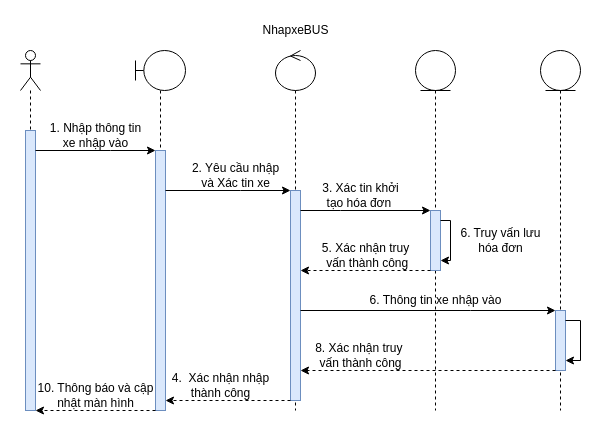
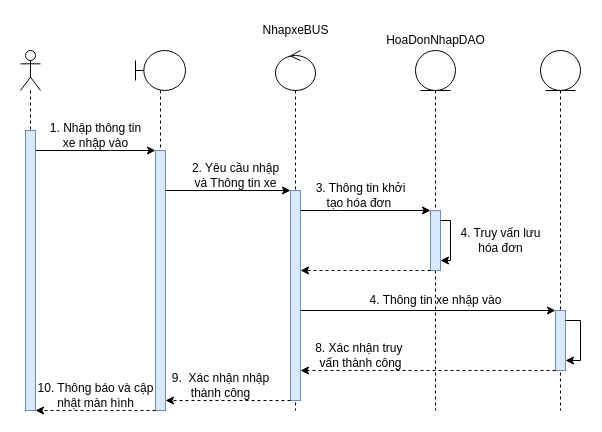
  <mxCell id="0" />
  <mxCell id="1" parent="0" />
  <mxCell id="2" value="" style="shape=umlLifeline;participant=umlActor;perimeter=lifelinePerimeter;whiteSpace=wrap;html=1;container=1;collapsible=0;recursiveResize=0;verticalAlign=top;spacingTop=36;outlineConnect=0;" parent="1" vertex="1"><mxGeometry x="20" y="50" width="20" height="360" as="geometry" /></mxCell>
  <mxCell id="3" value="" style="html=1;points=[];perimeter=orthogonalPerimeter;fillColor=#dae8fc;strokeColor=#6c8ebf;" parent="2" vertex="1"><mxGeometry x="5" y="80" width="10" height="280" as="geometry" /></mxCell>
  <mxCell id="4" value="" style="shape=umlLifeline;participant=umlBoundary;perimeter=lifelinePerimeter;whiteSpace=wrap;html=1;container=1;collapsible=0;recursiveResize=0;verticalAlign=top;spacingTop=36;outlineConnect=0;" parent="1" vertex="1"><mxGeometry x="135" y="50" width="50" height="360" as="geometry" /></mxCell>
  <mxCell id="5" value="" style="html=1;points=[];perimeter=orthogonalPerimeter;fillColor=#dae8fc;strokeColor=#6c8ebf;" parent="4" vertex="1"><mxGeometry x="20" y="100" width="10" height="260" as="geometry" /></mxCell>
  <mxCell id="6" value="" style="shape=umlLifeline;participant=umlEntity;perimeter=lifelinePerimeter;whiteSpace=wrap;html=1;container=1;collapsible=0;recursiveResize=0;verticalAlign=top;spacingTop=36;outlineConnect=0;" parent="1" vertex="1"><mxGeometry x="415" y="50" width="40" height="360" as="geometry" /></mxCell>
  <mxCell id="7" value="" style="html=1;points=[];perimeter=orthogonalPerimeter;fillColor=#dae8fc;strokeColor=#6c8ebf;" parent="6" vertex="1"><mxGeometry x="15" y="160" width="10" height="60" as="geometry" /></mxCell>
  <mxCell id="8" style="edgeStyle=orthogonalEdgeStyle;rounded=0;orthogonalLoop=1;jettySize=auto;html=1;" parent="6" source="7" target="7" edge="1"><mxGeometry relative="1" as="geometry"><Array as="points"><mxPoint x="35" y="170" /></Array></mxGeometry></mxCell>
  <mxCell id="9" value="" style="shape=umlLifeline;participant=umlControl;perimeter=lifelinePerimeter;whiteSpace=wrap;html=1;container=1;collapsible=0;recursiveResize=0;verticalAlign=top;spacingTop=36;outlineConnect=0;" parent="1" vertex="1"><mxGeometry x="275" y="50" width="40" height="360" as="geometry" /></mxCell>
  <mxCell id="10" value="" style="html=1;points=[];perimeter=orthogonalPerimeter;fillColor=#dae8fc;strokeColor=#6c8ebf;" parent="9" vertex="1"><mxGeometry x="15" y="140" width="10" height="210" as="geometry" /></mxCell>
  <mxCell id="11" value="NhapxeBUS" style="text;html=1;align=center;verticalAlign=middle;resizable=0;points=[];autosize=1;strokeColor=none;fillColor=none;" parent="1" vertex="1"><mxGeometry x="255" y="20" width="80" height="20" as="geometry" /></mxCell>
+ <mxCell id="12" value="HoaDonNhapDAO" style="text;html=1;align=center;verticalAlign=middle;resizable=0;points=[];autosize=1;strokeColor=none;fillColor=none;" parent="1" vertex="1"><mxGeometry x="380" y="30" width="110" height="20" as="geometry" /></mxCell>
  <mxCell id="13" style="edgeStyle=orthogonalEdgeStyle;rounded=0;orthogonalLoop=1;jettySize=auto;html=1;" parent="1" source="3" target="5" edge="1"><mxGeometry relative="1" as="geometry"><Array as="points"><mxPoint x="110" y="150" /><mxPoint x="110" y="150" /></Array></mxGeometry></mxCell>
  <mxCell id="14" value="1. Nhập thông tin&lt;br&gt;xe nhập vào" style="text;html=1;align=center;verticalAlign=middle;resizable=0;points=[];autosize=1;strokeColor=none;fillColor=none;" parent="1" vertex="1"><mxGeometry x="40" y="120" width="110" height="30" as="geometry" /></mxCell>
  <mxCell id="15" style="edgeStyle=orthogonalEdgeStyle;rounded=0;orthogonalLoop=1;jettySize=auto;html=1;" parent="1" source="5" target="10" edge="1"><mxGeometry relative="1" as="geometry"><Array as="points"><mxPoint x="240" y="190" /><mxPoint x="240" y="190" /></Array></mxGeometry></mxCell>
- <mxCell id="16" value="2. Yêu cầu nhập &lt;br&gt;và Xác tin xe" style="text;html=1;align=center;verticalAlign=middle;resizable=0;points=[];autosize=1;strokeColor=none;fillColor=none;" parent="1" vertex="1"><mxGeometry x="185" y="160" width="100" height="30" as="geometry" /></mxCell>
+ <mxCell id="16" value="2. Yêu cầu nhập &lt;br&gt;và Thông tin xe" style="text;html=1;align=center;verticalAlign=middle;resizable=0;points=[];autosize=1;strokeColor=none;fillColor=none;" parent="1" vertex="1"><mxGeometry x="185" y="160" width="100" height="30" as="geometry" /></mxCell>
  <mxCell id="17" style="edgeStyle=orthogonalEdgeStyle;rounded=0;orthogonalLoop=1;jettySize=auto;html=1;" parent="1" source="10" target="7" edge="1"><mxGeometry relative="1" as="geometry"><Array as="points"><mxPoint x="340" y="210" /><mxPoint x="340" y="210" /></Array></mxGeometry></mxCell>
- <mxCell id="18" value="3. Xác tin khởi &lt;br&gt;tạo hóa đơn&amp;nbsp;" style="text;html=1;align=center;verticalAlign=middle;resizable=0;points=[];autosize=1;strokeColor=none;fillColor=none;" parent="1" vertex="1"><mxGeometry x="305" y="180" width="110" height="30" as="geometry" /></mxCell>
- <mxCell id="19" value="6. Truy vấn lưu&lt;br&gt;hóa đơn" style="text;html=1;align=center;verticalAlign=middle;resizable=0;points=[];autosize=1;strokeColor=none;fillColor=none;" parent="1" vertex="1"><mxGeometry x="450" y="225" width="100" height="30" as="geometry" /></mxCell>
- <mxCell id="20" value="4.&amp;nbsp; Xác nhận nhập&lt;br&gt;thành công" style="text;html=1;align=center;verticalAlign=middle;resizable=0;points=[];autosize=1;strokeColor=none;fillColor=none;" parent="1" vertex="1"><mxGeometry x="165" y="370" width="110" height="30" as="geometry" /></mxCell>
+ <mxCell id="18" value="3. Thông tin khởi &lt;br&gt;tạo hóa đơn&amp;nbsp;" style="text;html=1;align=center;verticalAlign=middle;resizable=0;points=[];autosize=1;strokeColor=none;fillColor=none;" parent="1" vertex="1"><mxGeometry x="305" y="180" width="110" height="30" as="geometry" /></mxCell>
+ <mxCell id="19" value="4. Truy vấn lưu&lt;br&gt;hóa đơn" style="text;html=1;align=center;verticalAlign=middle;resizable=0;points=[];autosize=1;strokeColor=none;fillColor=none;" parent="1" vertex="1"><mxGeometry x="450" y="225" width="100" height="30" as="geometry" /></mxCell>
+ <mxCell id="20" value="9.&amp;nbsp; Xác nhận nhập&lt;br&gt;thành công" style="text;html=1;align=center;verticalAlign=middle;resizable=0;points=[];autosize=1;strokeColor=none;fillColor=none;" parent="1" vertex="1"><mxGeometry x="165" y="370" width="110" height="30" as="geometry" /></mxCell>
  <mxCell id="21" value="10. Thông báo và cập &lt;br&gt;nhật màn hình" style="text;html=1;align=center;verticalAlign=middle;resizable=0;points=[];autosize=1;strokeColor=none;fillColor=none;" parent="1" vertex="1"><mxGeometry x="30" y="380" width="130" height="30" as="geometry" /></mxCell>
  <mxCell id="22" value="" style="shape=umlLifeline;participant=umlEntity;perimeter=lifelinePerimeter;whiteSpace=wrap;html=1;container=1;collapsible=0;recursiveResize=0;verticalAlign=top;spacingTop=36;outlineConnect=0;" vertex="1" parent="1"><mxGeometry x="540" y="50" width="40" height="360" as="geometry" /></mxCell>
  <mxCell id="23" value="" style="html=1;points=[];perimeter=orthogonalPerimeter;fillColor=#dae8fc;strokeColor=#6c8ebf;" vertex="1" parent="22"><mxGeometry x="15" y="260" width="10" height="60" as="geometry" /></mxCell>
  <mxCell id="24" style="edgeStyle=orthogonalEdgeStyle;rounded=0;orthogonalLoop=1;jettySize=auto;html=1;" edge="1" parent="22" source="23" target="23"><mxGeometry relative="1" as="geometry"><Array as="points"><mxPoint x="40" y="270" /></Array></mxGeometry></mxCell>
  <mxCell id="25" style="edgeStyle=orthogonalEdgeStyle;rounded=0;orthogonalLoop=1;jettySize=auto;html=1;dashed=1;" edge="1" parent="1" source="7" target="10"><mxGeometry relative="1" as="geometry"><Array as="points"><mxPoint x="400" y="270" /><mxPoint x="400" y="270" /></Array></mxGeometry></mxCell>
- <mxCell id="26" value="5. Xác nhận truy&lt;br&gt;&amp;nbsp;vấn thành công" style="text;html=1;align=center;verticalAlign=middle;resizable=0;points=[];autosize=1;strokeColor=none;fillColor=none;" vertex="1" parent="1"><mxGeometry x="315" y="240" width="100" height="30" as="geometry" /></mxCell>
  <mxCell id="27" style="edgeStyle=orthogonalEdgeStyle;rounded=0;orthogonalLoop=1;jettySize=auto;html=1;" edge="1" parent="1" source="10" target="23"><mxGeometry relative="1" as="geometry"><Array as="points"><mxPoint x="470" y="310" /><mxPoint x="470" y="310" /></Array></mxGeometry></mxCell>
  <mxCell id="28" style="edgeStyle=orthogonalEdgeStyle;rounded=0;orthogonalLoop=1;jettySize=auto;html=1;dashed=1;" edge="1" parent="1" source="23" target="10"><mxGeometry relative="1" as="geometry"><Array as="points"><mxPoint x="460" y="370" /><mxPoint x="460" y="370" /></Array></mxGeometry></mxCell>
- <mxCell id="29" value="6. Thông tin xe nhập vào" style="text;html=1;align=center;verticalAlign=middle;resizable=0;points=[];autosize=1;strokeColor=none;fillColor=none;" vertex="1" parent="1"><mxGeometry x="360" y="290" width="150" height="20" as="geometry" /></mxCell>
+ <mxCell id="29" value="4. Thông tin xe nhập vào" style="text;html=1;align=center;verticalAlign=middle;resizable=0;points=[];autosize=1;strokeColor=none;fillColor=none;" vertex="1" parent="1"><mxGeometry x="360" y="290" width="150" height="20" as="geometry" /></mxCell>
  <mxCell id="30" value="8. Xác nhận truy&amp;nbsp;&lt;br&gt;vấn thành công" style="text;html=1;align=center;verticalAlign=middle;resizable=0;points=[];autosize=1;strokeColor=none;fillColor=none;" vertex="1" parent="1"><mxGeometry x="305" y="340" width="110" height="30" as="geometry" /></mxCell>
  <mxCell id="31" style="edgeStyle=orthogonalEdgeStyle;rounded=0;orthogonalLoop=1;jettySize=auto;html=1;dashed=1;" edge="1" parent="1" source="10" target="5"><mxGeometry relative="1" as="geometry"><Array as="points"><mxPoint x="220" y="400" /><mxPoint x="220" y="400" /></Array></mxGeometry></mxCell>
  <mxCell id="32" style="edgeStyle=orthogonalEdgeStyle;rounded=0;orthogonalLoop=1;jettySize=auto;html=1;dashed=1;" edge="1" parent="1" source="5" target="3"><mxGeometry relative="1" as="geometry"><Array as="points"><mxPoint x="110" y="410" /><mxPoint x="110" y="410" /></Array></mxGeometry></mxCell>
